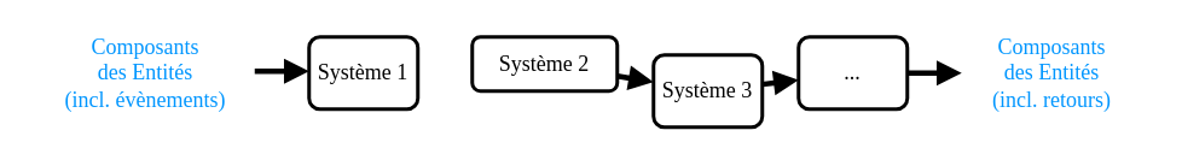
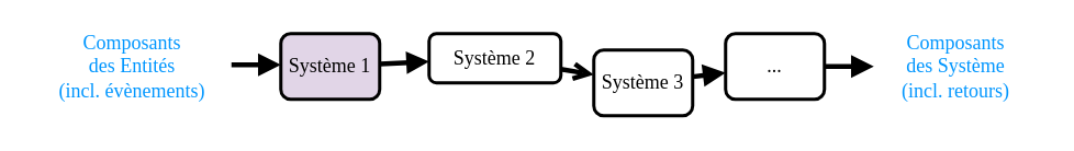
  <mxCell id="0" />
  <mxCell id="1" parent="0" />
- <mxCell id="2" value="Système 1" style="rounded=1;whiteSpace=wrap;html=1;fontFamily=Verdana;strokeWidth=2;" parent="1" vertex="1"><mxGeometry x="170" y="20" width="60" height="40" as="geometry" /></mxCell>
+ <mxCell id="2" value="Système 1" style="rounded=1;whiteSpace=wrap;html=1;fontFamily=Verdana;strokeWidth=2;fillColor=#e1d5e7;" parent="1" vertex="1"><mxGeometry x="170" y="20" width="60" height="40" as="geometry" /></mxCell>
  <mxCell id="3" value="Système 2" style="rounded=1;whiteSpace=wrap;html=1;fontFamily=Verdana;strokeWidth=2;" parent="1" vertex="1"><mxGeometry x="260" y="20" width="80" height="30" as="geometry" /></mxCell>
  <mxCell id="4" value="Système 3" style="rounded=1;whiteSpace=wrap;html=1;fontFamily=Verdana;strokeWidth=2;" parent="1" vertex="1"><mxGeometry x="360" y="30" width="60" height="40" as="geometry" /></mxCell>
  <mxCell id="5" value="..." style="rounded=1;whiteSpace=wrap;html=1;fontFamily=Verdana;strokeWidth=2;" parent="1" vertex="1"><mxGeometry x="440" y="20" width="60" height="40" as="geometry" /></mxCell>
  <mxCell id="6" value="" style="endArrow=block;html=1;fontFamily=Verdana;strokeWidth=3;endFill=1;" parent="1" edge="1"><mxGeometry width="50" height="50" relative="1" as="geometry"><mxPoint x="140" y="39" as="sourcePoint" /><mxPoint x="170" y="39" as="targetPoint" /></mxGeometry></mxCell>
- <mxCell id="8" value="" style="endArrow=block;html=1;fontFamily=Verdana;strokeWidth=3;endFill=1;" parent="1" source="3" target="4" edge="1"><mxGeometry width="50" height="50" relative="1" as="geometry"><mxPoint x="160" y="59" as="sourcePoint" /><mxPoint x="190" y="59" as="targetPoint" /></mxGeometry></mxCell>
+ <mxCell id="7" value="" style="endArrow=block;html=1;fontFamily=Verdana;strokeWidth=3;endFill=1;" parent="1" source="2" target="3" edge="1"><mxGeometry width="50" height="50" relative="1" as="geometry"><mxPoint x="200" y="42" as="sourcePoint" /><mxPoint x="180" y="49" as="targetPoint" /></mxGeometry></mxCell>
+ <mxCell id="8" value="" style="endArrow=open;html=1;fontFamily=Verdana;strokeWidth=3;endFill=1;" parent="1" source="3" target="4" edge="1"><mxGeometry width="50" height="50" relative="1" as="geometry"><mxPoint x="160" y="59" as="sourcePoint" /><mxPoint x="190" y="59" as="targetPoint" /></mxGeometry></mxCell>
  <mxCell id="9" value="" style="endArrow=block;html=1;fontFamily=Verdana;strokeWidth=3;endFill=1;" parent="1" source="4" target="5" edge="1"><mxGeometry width="50" height="50" relative="1" as="geometry"><mxPoint x="170" y="69" as="sourcePoint" /><mxPoint x="200" y="69" as="targetPoint" /></mxGeometry></mxCell>
  <mxCell id="10" value="" style="endArrow=block;html=1;fontFamily=Verdana;strokeWidth=3;endFill=1;" parent="1" edge="1"><mxGeometry width="50" height="50" relative="1" as="geometry"><mxPoint x="500" y="40" as="sourcePoint" /><mxPoint x="530" y="40" as="targetPoint" /></mxGeometry></mxCell>
  <mxCell id="11" value="Composants&lt;br&gt;des Entités&lt;br&gt;(incl. évènements)" style="text;html=1;strokeColor=none;fillColor=none;align=center;verticalAlign=middle;whiteSpace=wrap;rounded=0;fontFamily=Verdana;fontColor=#0096FF;" parent="1" vertex="1"><mxGeometry x="20" y="20" width="120" height="40" as="geometry" /></mxCell>
- <mxCell id="12" value="Composants&lt;br&gt;des Entités&lt;br&gt;(incl. retours)" style="text;html=1;strokeColor=none;fillColor=none;align=center;verticalAlign=middle;whiteSpace=wrap;rounded=0;fontFamily=Verdana;fontColor=#0096FF;" parent="1" vertex="1"><mxGeometry x="530" y="20" width="100" height="40" as="geometry" /></mxCell>
+ <mxCell id="12" value="Composants&lt;br&gt;des Système&lt;br&gt;(incl. retours)" style="text;html=1;strokeColor=none;fillColor=none;align=center;verticalAlign=middle;whiteSpace=wrap;rounded=0;fontFamily=Verdana;fontColor=#0096FF;" parent="1" vertex="1"><mxGeometry x="530" y="20" width="100" height="40" as="geometry" /></mxCell>
